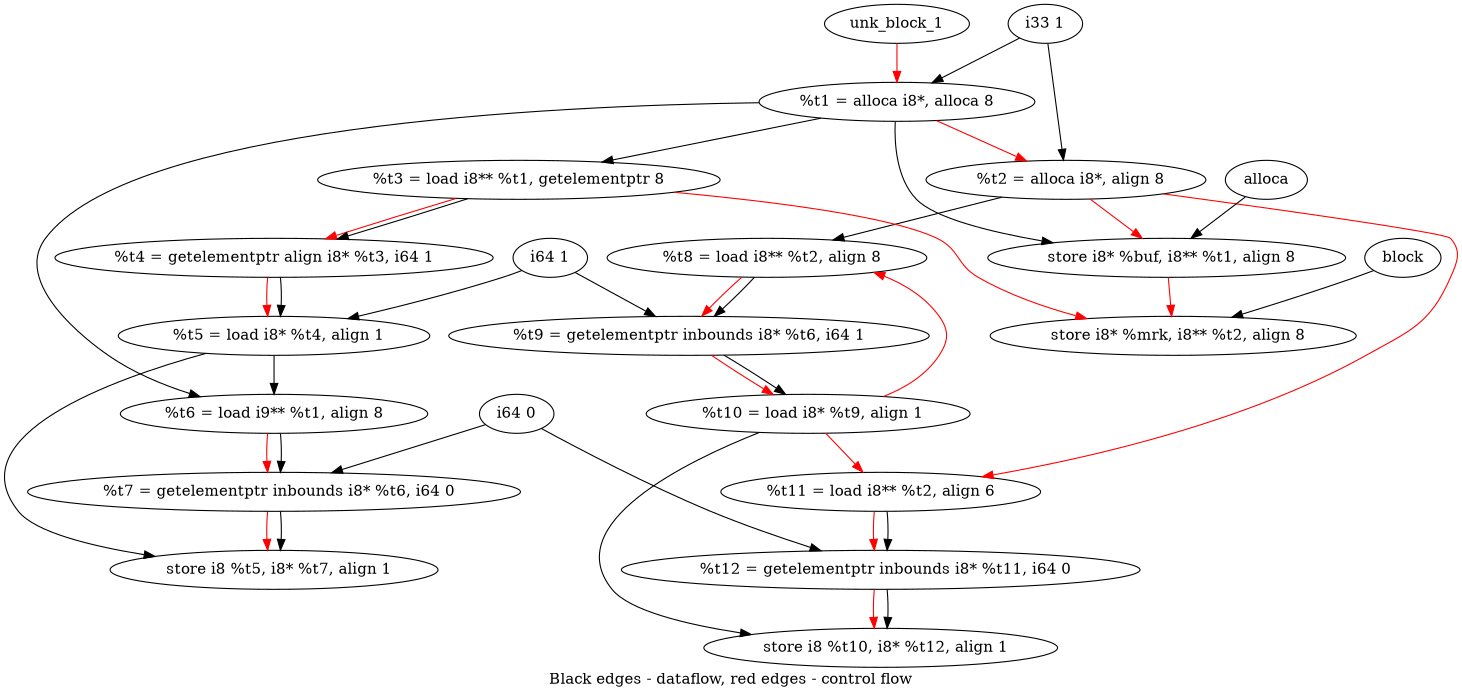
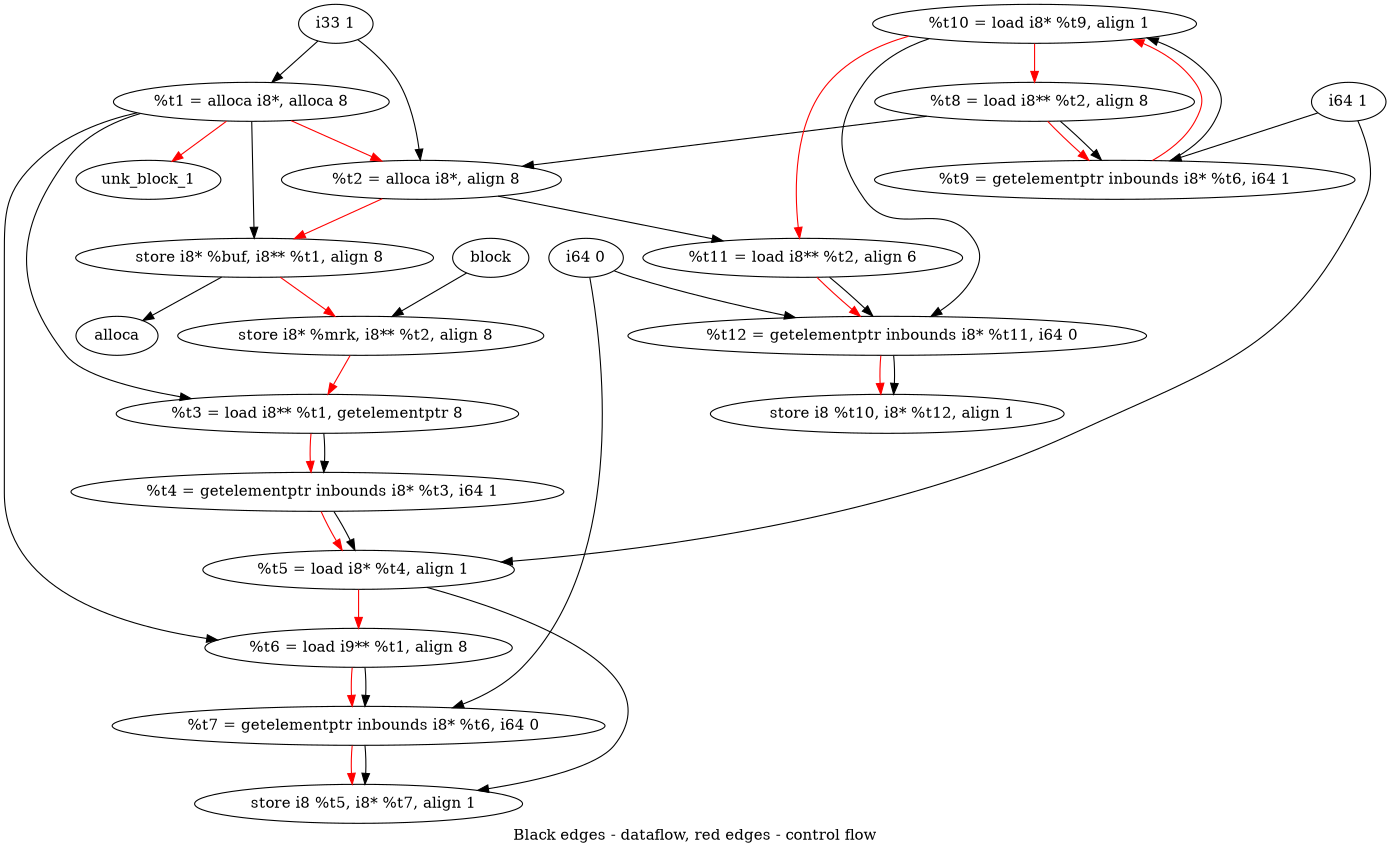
  digraph {
    compound=true
    label="Black edges - dataflow, red edges - control flow"
    n1 [label="%t1 = alloca i8*, alloca 8"]
    n2 [label="  %t2 = alloca i8*, align 8"]
    n3 [label="  store i8* %buf, i8** %t1, align 8"]
    n4 [label="%t3 = load i8** %t1, getelementptr 8"]
    n5 [label="%t6 = load i9** %t1, align 8"]
    n6 [label="  %t8 = load i8** %t2, align 8"]
    n7 [label="%t11 = load i8** %t2, align 6"]
    n8 [label="  store i8* %mrk, i8** %t2, align 8"]
-   n9 [label="%t4 = getelementptr align i8* %t3, i64 1"]
+   n9 [label="  %t4 = getelementptr inbounds i8* %t3, i64 1"]
    n10 [label="  %t7 = getelementptr inbounds i8* %t6, i64 0"]
    n11 [label="%t9 = getelementptr inbounds i8* %t6, i64 1"]
    n12 [label="  %t12 = getelementptr inbounds i8* %t11, i64 0"]
    n13 [label="  %t5 = load i8* %t4, align 1"]
    n14 [label="  store i8 %t5, i8* %t7, align 1"]
    n15 [label="  %t10 = load i8* %t9, align 1"]
    n16 [label="  store i8 %t10, i8* %t12, align 1"]
    unk_block_1
    n18 [label="i33 1"]
    n19 [label=alloca]
    n20 [label=block]
    "i64 1"
    "i64 0"
    n1 -> n2 [color=red weight=2]
    n1 -> n3
    n1 -> n4
    n1 -> n5
    n2 -> n3 [color=red weight=2]
-   n2 -> n6
-   n2 -> n7 [color=red]
+   n6 -> n2
+   n2 -> n7
    n3 -> n8 [color=red weight=2]
    n4 -> n9 [color=red weight=2]
    n4 -> n9
    n5 -> n10 [color=red weight=2]
    n5 -> n10
    n6 -> n11 [color=red weight=2]
    n6 -> n11
    n7 -> n12 [color=red weight=2]
    n7 -> n12
-   n4 -> n8 [color=red weight=2]
+   n8 -> n4 [color=red weight=2]
    n9 -> n13 [color=red weight=2]
    n9 -> n13
    n10 -> n14 [color=red weight=2]
    n10 -> n14
    n11 -> n15 [color=red weight=2]
    n11 -> n15
    n12 -> n16 [color=red weight=2]
    n12 -> n16
-   n13 -> n5 [color=black weight=2]
+   n13 -> n5 [color=red weight=2]
    n13 -> n14
    n15 -> n6 [color=red weight=2]
    n15 -> n7 [color=red weight=2]
-   n15 -> n16
-   unk_block_1 -> n1 [color=red]
+   n15 -> n12
+   n1 -> unk_block_1 [color=red]
    n18 -> n1
    n18 -> n2
-   n19 -> n3
+   n3 -> n19
    n20 -> n8
    "i64 1" -> n11
    "i64 1" -> n13
    "i64 0" -> n10
    "i64 0" -> n12
  }
